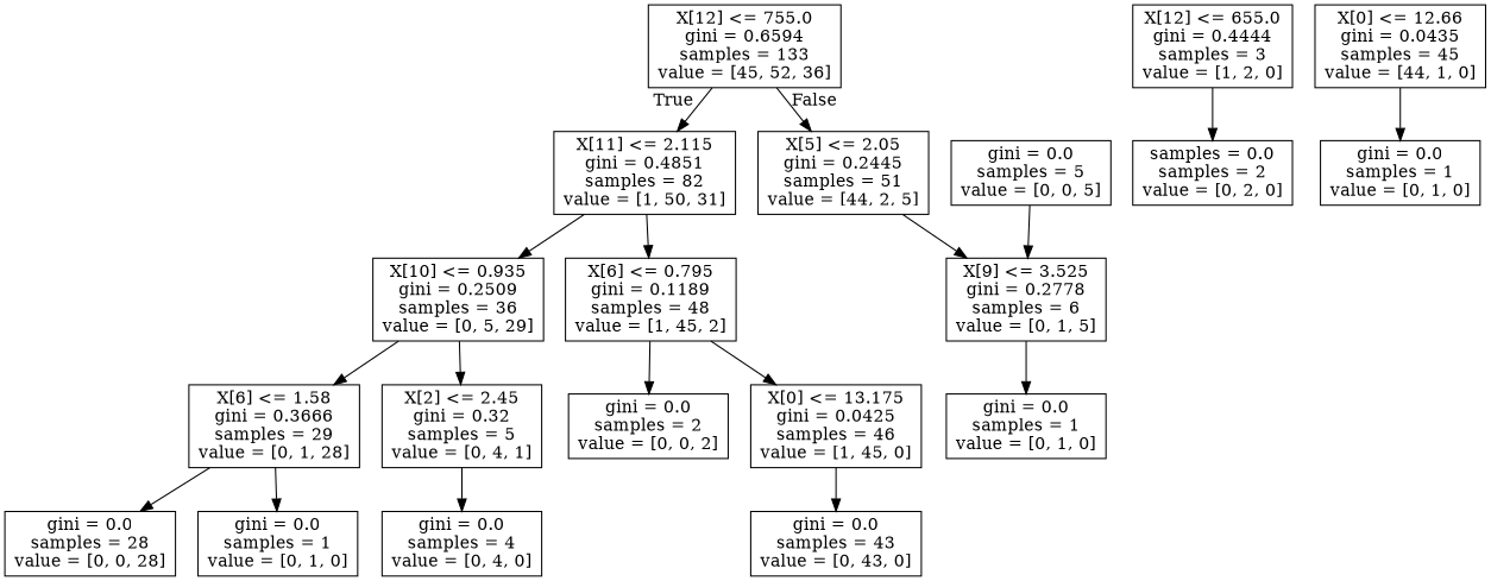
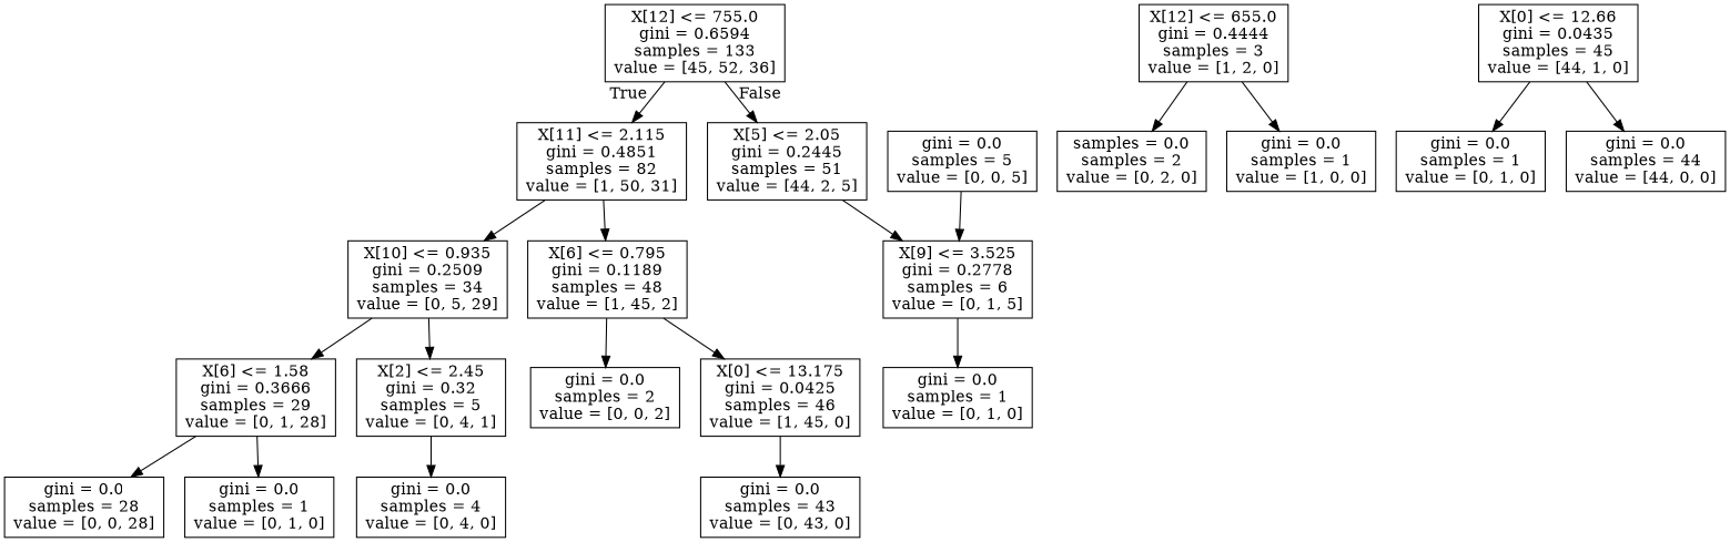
  digraph {
    node [shape=box]
    n1 [label="X[12] <= 755.0\ngini = 0.6594\nsamples = 133\nvalue = [45, 52, 36]"]
    n2 [label="X[11] <= 2.115\ngini = 0.4851\nsamples = 82\nvalue = [1, 50, 31]"]
    n3 [label="X[5] <= 2.05\ngini = 0.2445\nsamples = 51\nvalue = [44, 2, 5]"]
-   n4 [label="X[10] <= 0.935\ngini = 0.2509\nsamples = 36\nvalue = [0, 5, 29]"]
+   n4 [label="X[10] <= 0.935\ngini = 0.2509\nsamples = 34\nvalue = [0, 5, 29]"]
    n5 [label="X[6] <= 0.795\ngini = 0.1189\nsamples = 48\nvalue = [1, 45, 2]"]
    n6 [label="X[9] <= 3.525\ngini = 0.2778\nsamples = 6\nvalue = [0, 1, 5]"]
    n7 [label="X[6] <= 1.58\ngini = 0.3666\nsamples = 29\nvalue = [0, 1, 28]"]
    n8 [label="X[2] <= 2.45\ngini = 0.32\nsamples = 5\nvalue = [0, 4, 1]"]
    n9 [label="gini = 0.0\nsamples = 2\nvalue = [0, 0, 2]"]
    n10 [label="X[0] <= 13.175\ngini = 0.0425\nsamples = 46\nvalue = [1, 45, 0]"]
    n11 [label="gini = 0.0\nsamples = 28\nvalue = [0, 0, 28]"]
    n12 [label="gini = 0.0\nsamples = 1\nvalue = [0, 1, 0]"]
    n13 [label="gini = 0.0\nsamples = 4\nvalue = [0, 4, 0]"]
    n14 [label="gini = 0.0\nsamples = 43\nvalue = [0, 43, 0]"]
    n15 [label="X[12] <= 655.0\ngini = 0.4444\nsamples = 3\nvalue = [1, 2, 0]"]
    n16 [label="samples = 0.0\nsamples = 2\nvalue = [0, 2, 0]"]
+   n17 [label="gini = 0.0\nsamples = 1\nvalue = [1, 0, 0]"]
    n18 [label="gini = 0.0\nsamples = 1\nvalue = [0, 1, 0]"]
    n19 [label="X[0] <= 12.66\ngini = 0.0435\nsamples = 45\nvalue = [44, 1, 0]"]
    n20 [label="gini = 0.0\nsamples = 1\nvalue = [0, 1, 0]"]
+   n21 [label="gini = 0.0\nsamples = 44\nvalue = [44, 0, 0]"]
    n22 [label="gini = 0.0\nsamples = 5\nvalue = [0, 0, 5]"]
    n1 -> n2 [headlabel=True labelangle=45 labeldistance=2.5]
    n1 -> n3 [headlabel=False labelangle=-45 labeldistance=2.5]
    n2 -> n4
    n2 -> n5
    n3 -> n6
    n4 -> n7
    n4 -> n8
    n5 -> n9
    n5 -> n10
    n6 -> n18
    n7 -> n11
    n7 -> n12
    n8 -> n13
    n10 -> n14
    n15 -> n16
+   n15 -> n17
    n19 -> n20
+   n19 -> n21
    n22 -> n6
  }
